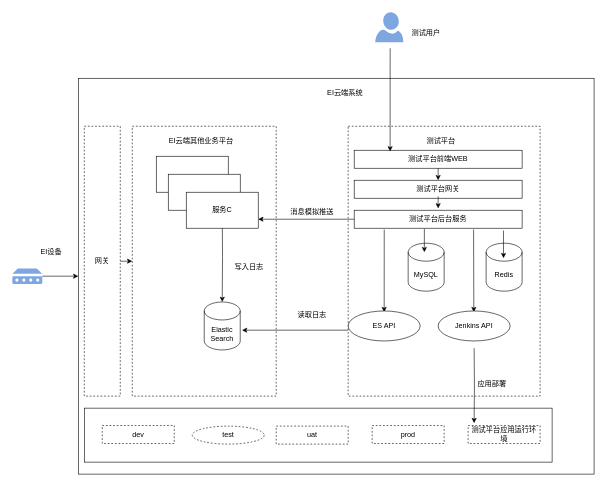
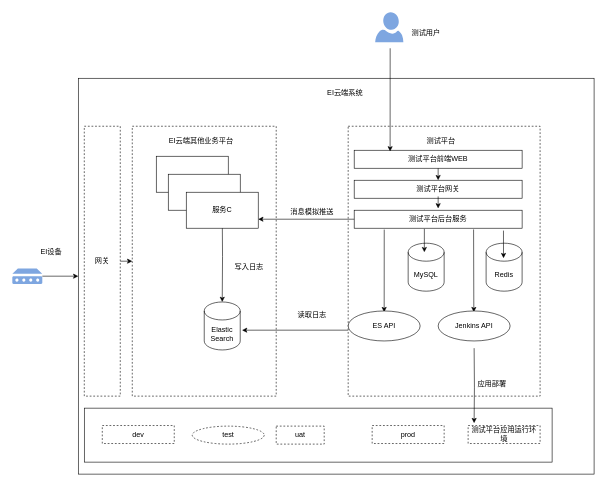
  <mxCell id="0" />
  <mxCell id="1" parent="0" />
  <mxCell id="2" value="" style="rounded=0;whiteSpace=wrap;html=1;" vertex="1" parent="1"><mxGeometry y="130" width="860" height="660" as="geometry" x="130" /></mxCell>
  <mxCell id="3" value="" style="rounded=0;whiteSpace=wrap;html=1;" vertex="1" parent="1"><mxGeometry x="140" y="680" width="780" height="90" as="geometry" /></mxCell>
  <mxCell id="4" value="" style="rounded=0;whiteSpace=wrap;html=1;dashed=1;" vertex="1" parent="1"><mxGeometry x="580" y="210" width="320" height="450" as="geometry" /></mxCell>
  <mxCell id="5" style="edgeStyle=orthogonalEdgeStyle;rounded=0;orthogonalLoop=1;jettySize=auto;html=1;entryX=0.083;entryY=-0.133;entryDx=0;entryDy=0;exitX=0.5;exitY=1;exitDx=0;exitDy=0;entryPerimeter=0;" edge="1" parent="1" target="29"><mxGeometry relative="1" as="geometry"><mxPoint x="790" y="580" as="sourcePoint" /><mxPoint x="790" y="730" as="targetPoint" /></mxGeometry></mxCell>
  <mxCell id="6" value="" style="rounded=0;whiteSpace=wrap;html=1;dashed=1;" vertex="1" parent="1"><mxGeometry x="220" y="210" width="240" height="450" as="geometry" /></mxCell>
  <mxCell id="7" value="Elastic Search" style="shape=cylinder3;whiteSpace=wrap;html=1;boundedLbl=1;backgroundOutline=1;size=15;" vertex="1" parent="1"><mxGeometry x="340" y="503" width="60" height="80" as="geometry" /></mxCell>
  <mxCell id="8" style="edgeStyle=orthogonalEdgeStyle;rounded=0;orthogonalLoop=1;jettySize=auto;html=1;exitX=0.5;exitY=1;exitDx=0;exitDy=0;" edge="1" parent="1" target="7"><mxGeometry relative="1" as="geometry"><mxPoint x="370" y="350" as="sourcePoint" /></mxGeometry></mxCell>
  <mxCell id="9" value="写入日志" style="text;html=1;strokeColor=none;fillColor=none;align=center;verticalAlign=middle;whiteSpace=wrap;rounded=0;" vertex="1" parent="1"><mxGeometry x="360" y="430" width="110" height="30" as="geometry" /></mxCell>
  <mxCell id="10" value="测试平台后台服务" style="rounded=0;whiteSpace=wrap;html=1;" vertex="1" parent="1"><mxGeometry x="590" y="350" width="280" height="30" as="geometry" /></mxCell>
  <mxCell id="11" value="测试平台前端WEB" style="rounded=0;whiteSpace=wrap;html=1;" vertex="1" parent="1"><mxGeometry x="590" y="250" width="280" height="30" as="geometry" /></mxCell>
  <mxCell id="12" value="测试平台" style="text;html=1;strokeColor=none;fillColor=none;align=center;verticalAlign=middle;whiteSpace=wrap;rounded=0;" vertex="1" parent="1"><mxGeometry x="705" y="220" width="60" height="30" as="geometry" /></mxCell>
  <mxCell id="13" value="EI云端系统" style="text;html=1;strokeColor=none;fillColor=none;align=center;verticalAlign=middle;whiteSpace=wrap;rounded=0;" vertex="1" parent="1"><mxGeometry x="510" y="140" width="130" height="30" as="geometry" /></mxCell>
  <mxCell id="14" value="" style="rounded=0;whiteSpace=wrap;html=1;" vertex="1" parent="1"><mxGeometry x="260" y="260" width="120" height="60" as="geometry" /></mxCell>
  <mxCell id="15" value="" style="rounded=0;whiteSpace=wrap;html=1;" vertex="1" parent="1"><mxGeometry x="280" y="290" width="120" height="60" as="geometry" /></mxCell>
  <mxCell id="16" value="服务C" style="rounded=0;whiteSpace=wrap;html=1;" vertex="1" parent="1"><mxGeometry x="310" y="320" width="120" height="60" as="geometry" /></mxCell>
  <mxCell id="17" value="EI云端其他业务平台" style="text;html=1;strokeColor=none;fillColor=none;align=center;verticalAlign=middle;whiteSpace=wrap;rounded=0;" vertex="1" parent="1"><mxGeometry x="270" y="220" width="130" height="30" as="geometry" /></mxCell>
  <mxCell id="18" value="读取日志" style="text;html=1;strokeColor=none;fillColor=none;align=center;verticalAlign=middle;whiteSpace=wrap;rounded=0;" vertex="1" parent="1"><mxGeometry x="490" y="510" width="60" height="30" as="geometry" /></mxCell>
  <mxCell id="19" value="测试平台网关" style="rounded=0;whiteSpace=wrap;html=1;" vertex="1" parent="1"><mxGeometry x="590" y="300" width="280" height="30" as="geometry" /></mxCell>
  <mxCell id="20" value="" style="endArrow=classic;html=1;rounded=0;entryX=0.5;entryY=0;entryDx=0;entryDy=0;exitX=0.179;exitY=1.075;exitDx=0;exitDy=0;exitPerimeter=0;" edge="1" parent="1" source="10"><mxGeometry width="50" height="50" relative="1" as="geometry"><mxPoint x="600" y="440" as="sourcePoint" /><mxPoint x="640" y="520" as="targetPoint" /></mxGeometry></mxCell>
  <mxCell id="21" value="" style="endArrow=classic;html=1;rounded=0;entryX=0.5;entryY=0;entryDx=0;entryDy=0;exitX=0.711;exitY=1.067;exitDx=0;exitDy=0;exitPerimeter=0;" edge="1" parent="1" source="10"><mxGeometry width="50" height="50" relative="1" as="geometry"><mxPoint x="789.62" y="393" as="sourcePoint" /><mxPoint x="789.5" y="520" as="targetPoint" /></mxGeometry></mxCell>
  <mxCell id="22" value="" style="endArrow=classic;html=1;rounded=0;exitX=0;exitY=0.5;exitDx=0;exitDy=0;entryX=1.05;entryY=0.588;entryDx=0;entryDy=0;entryPerimeter=0;" edge="1" parent="1" target="7"><mxGeometry width="50" height="50" relative="1" as="geometry"><mxPoint x="580" y="550" as="sourcePoint" /><mxPoint x="400" y="550" as="targetPoint" /></mxGeometry></mxCell>
  <mxCell id="23" value="" style="endArrow=classic;html=1;rounded=0;exitX=0;exitY=0.5;exitDx=0;exitDy=0;entryX=1;entryY=0.75;entryDx=0;entryDy=0;" edge="1" parent="1" source="10" target="16"><mxGeometry width="50" height="50" relative="1" as="geometry"><mxPoint x="590" y="360" as="sourcePoint" /><mxPoint x="430" y="360" as="targetPoint" /></mxGeometry></mxCell>
  <mxCell id="24" value="dev" style="rounded=0;whiteSpace=wrap;html=1;dashed=1;" vertex="1" parent="1"><mxGeometry x="170" y="709" width="120" height="30" as="geometry" /></mxCell>
  <mxCell id="25" value="test" style="ellipse;whiteSpace=wrap;html=1;dashed=1;" vertex="1" parent="1"><mxGeometry x="320" y="710" width="120" height="30" as="geometry" /></mxCell>
- <mxCell id="26" value="uat" style="rounded=0;whiteSpace=wrap;html=1;dashed=1;" vertex="1" parent="1"><mxGeometry x="460" y="710" width="120" height="30" as="geometry" /></mxCell>
+ <mxCell id="26" value="uat" style="rounded=0;whiteSpace=wrap;html=1;dashed=1;" vertex="1" parent="1"><mxGeometry x="460" y="710" width="80" height="30" as="geometry" /></mxCell>
  <mxCell id="27" value="prod" style="rounded=0;whiteSpace=wrap;html=1;dashed=1;" vertex="1" parent="1"><mxGeometry x="620" y="709" width="120" height="30" as="geometry" /></mxCell>
  <mxCell id="28" style="edgeStyle=orthogonalEdgeStyle;rounded=0;orthogonalLoop=1;jettySize=auto;html=1;exitX=0.5;exitY=1;exitDx=0;exitDy=0;" edge="1" parent="1" source="25" target="25"><mxGeometry relative="1" as="geometry" /></mxCell>
  <mxCell id="29" value="测试平台应用运行环境" style="rounded=0;whiteSpace=wrap;html=1;dashed=1;" vertex="1" parent="1"><mxGeometry x="780" y="709" width="120" height="30" as="geometry" /></mxCell>
  <mxCell id="30" value="" style="endArrow=classic;html=1;rounded=0;exitX=0.5;exitY=1;exitDx=0;exitDy=0;" edge="1" parent="1" source="11" target="19"><mxGeometry width="50" height="50" relative="1" as="geometry"><mxPoint x="720" y="290" as="sourcePoint" /><mxPoint x="770" y="240" as="targetPoint" /></mxGeometry></mxCell>
  <mxCell id="31" value="" style="endArrow=classic;html=1;rounded=0;exitX=0.5;exitY=1;exitDx=0;exitDy=0;" edge="1" parent="1"><mxGeometry width="50" height="50" relative="1" as="geometry"><mxPoint x="730" y="327" as="sourcePoint" /><mxPoint x="730" y="347" as="targetPoint" /></mxGeometry></mxCell>
  <mxCell id="32" value="应用部署" style="text;html=1;strokeColor=none;fillColor=none;align=center;verticalAlign=middle;whiteSpace=wrap;rounded=0;" vertex="1" parent="1"><mxGeometry x="790" y="625" width="60" height="30" as="geometry" /></mxCell>
  <mxCell id="33" value="&lt;br&gt;消息模拟推送" style="text;html=1;strokeColor=none;fillColor=none;align=center;verticalAlign=middle;whiteSpace=wrap;rounded=0;" vertex="1" parent="1"><mxGeometry x="415" y="340" width="210" height="10" as="geometry" /></mxCell>
  <mxCell id="34" value="ES API" style="ellipse;whiteSpace=wrap;html=1;fillColor=#FFFFFF;" vertex="1" parent="1"><mxGeometry x="580" y="518" width="120" height="50" as="geometry" /></mxCell>
  <mxCell id="35" value="Jenkins API" style="ellipse;whiteSpace=wrap;html=1;fillColor=#FFFFFF;" vertex="1" parent="1"><mxGeometry x="730" y="518" width="120" height="50" as="geometry" /></mxCell>
  <mxCell id="36" value="Redis" style="shape=cylinder3;whiteSpace=wrap;html=1;boundedLbl=1;backgroundOutline=1;size=15;" vertex="1" parent="1"><mxGeometry x="810" y="405" width="60" height="80" as="geometry" /></mxCell>
  <mxCell id="37" value="MySQL" style="shape=cylinder3;whiteSpace=wrap;html=1;boundedLbl=1;backgroundOutline=1;size=15;" vertex="1" parent="1"><mxGeometry x="680" y="405" width="60" height="80" as="geometry" /></mxCell>
  <mxCell id="38" value="" style="endArrow=classic;html=1;rounded=0;exitX=0.418;exitY=1.033;exitDx=0;exitDy=0;exitPerimeter=0;" edge="1" parent="1" source="10"><mxGeometry width="50" height="50" relative="1" as="geometry"><mxPoint x="700" y="390" as="sourcePoint" /><mxPoint x="707" y="420" as="targetPoint" /></mxGeometry></mxCell>
  <mxCell id="39" value="" style="endArrow=classic;html=1;rounded=0;exitX=0.889;exitY=1.133;exitDx=0;exitDy=0;exitPerimeter=0;" edge="1" parent="1" source="10"><mxGeometry width="50" height="50" relative="1" as="geometry"><mxPoint x="717.04" y="390.99" as="sourcePoint" /><mxPoint x="839" y="430" as="targetPoint" /></mxGeometry></mxCell>
  <mxCell id="40" value="" style="sketch=0;aspect=fixed;pointerEvents=1;shadow=0;dashed=0;html=1;strokeColor=none;labelPosition=center;verticalLabelPosition=bottom;verticalAlign=top;align=center;fillColor=#7EA6E0;shape=mxgraph.azure.user" vertex="1" parent="1"><mxGeometry x="625" y="20" width="47" height="50" as="geometry" /></mxCell>
  <mxCell id="41" value="" style="endArrow=classic;html=1;rounded=0;entryX=0.214;entryY=0.067;entryDx=0;entryDy=0;entryPerimeter=0;" edge="1" parent="1" target="11"><mxGeometry width="50" height="50" relative="1" as="geometry"><mxPoint x="650" y="80" as="sourcePoint" /><mxPoint x="770" y="10" as="targetPoint" /></mxGeometry></mxCell>
  <mxCell id="42" value="" style="sketch=0;aspect=fixed;pointerEvents=1;shadow=0;dashed=0;html=1;strokeColor=none;labelPosition=center;verticalLabelPosition=bottom;verticalAlign=top;align=center;fillColor=#7EA6E0;shape=mxgraph.mscae.enterprise.device" vertex="1" parent="1"><mxGeometry x="20" y="447" width="50" height="26" as="geometry" /></mxCell>
  <mxCell id="43" value="网关" style="rounded=0;whiteSpace=wrap;html=1;dashed=1;fillColor=#FFFFFF;" vertex="1" parent="1"><mxGeometry x="140" y="210" width="60" height="450" as="geometry" /></mxCell>
  <mxCell id="44" value="EI设备" style="text;html=1;strokeColor=none;fillColor=none;align=center;verticalAlign=middle;whiteSpace=wrap;rounded=0;" vertex="1" parent="1"><mxGeometry x="55" y="405" width="60" height="30" as="geometry" /></mxCell>
  <mxCell id="45" value="" style="endArrow=classic;html=1;rounded=0;" edge="1" parent="1" target="2"><mxGeometry width="50" height="50" relative="1" as="geometry"><mxPoint x="70" y="460" as="sourcePoint" /><mxPoint x="120" y="410" as="targetPoint" /></mxGeometry></mxCell>
  <mxCell id="46" value="" style="endArrow=classic;html=1;rounded=0;" edge="1" parent="1" source="43" target="6"><mxGeometry width="50" height="50" relative="1" as="geometry"><mxPoint x="190" y="470" as="sourcePoint" /><mxPoint x="240" y="420" as="targetPoint" /></mxGeometry></mxCell>
  <mxCell id="47" value="测试用户" style="text;html=1;strokeColor=none;fillColor=none;align=center;verticalAlign=middle;whiteSpace=wrap;rounded=0;" vertex="1" parent="1"><mxGeometry x="680" y="40" width="60" height="30" as="geometry" /></mxCell>
